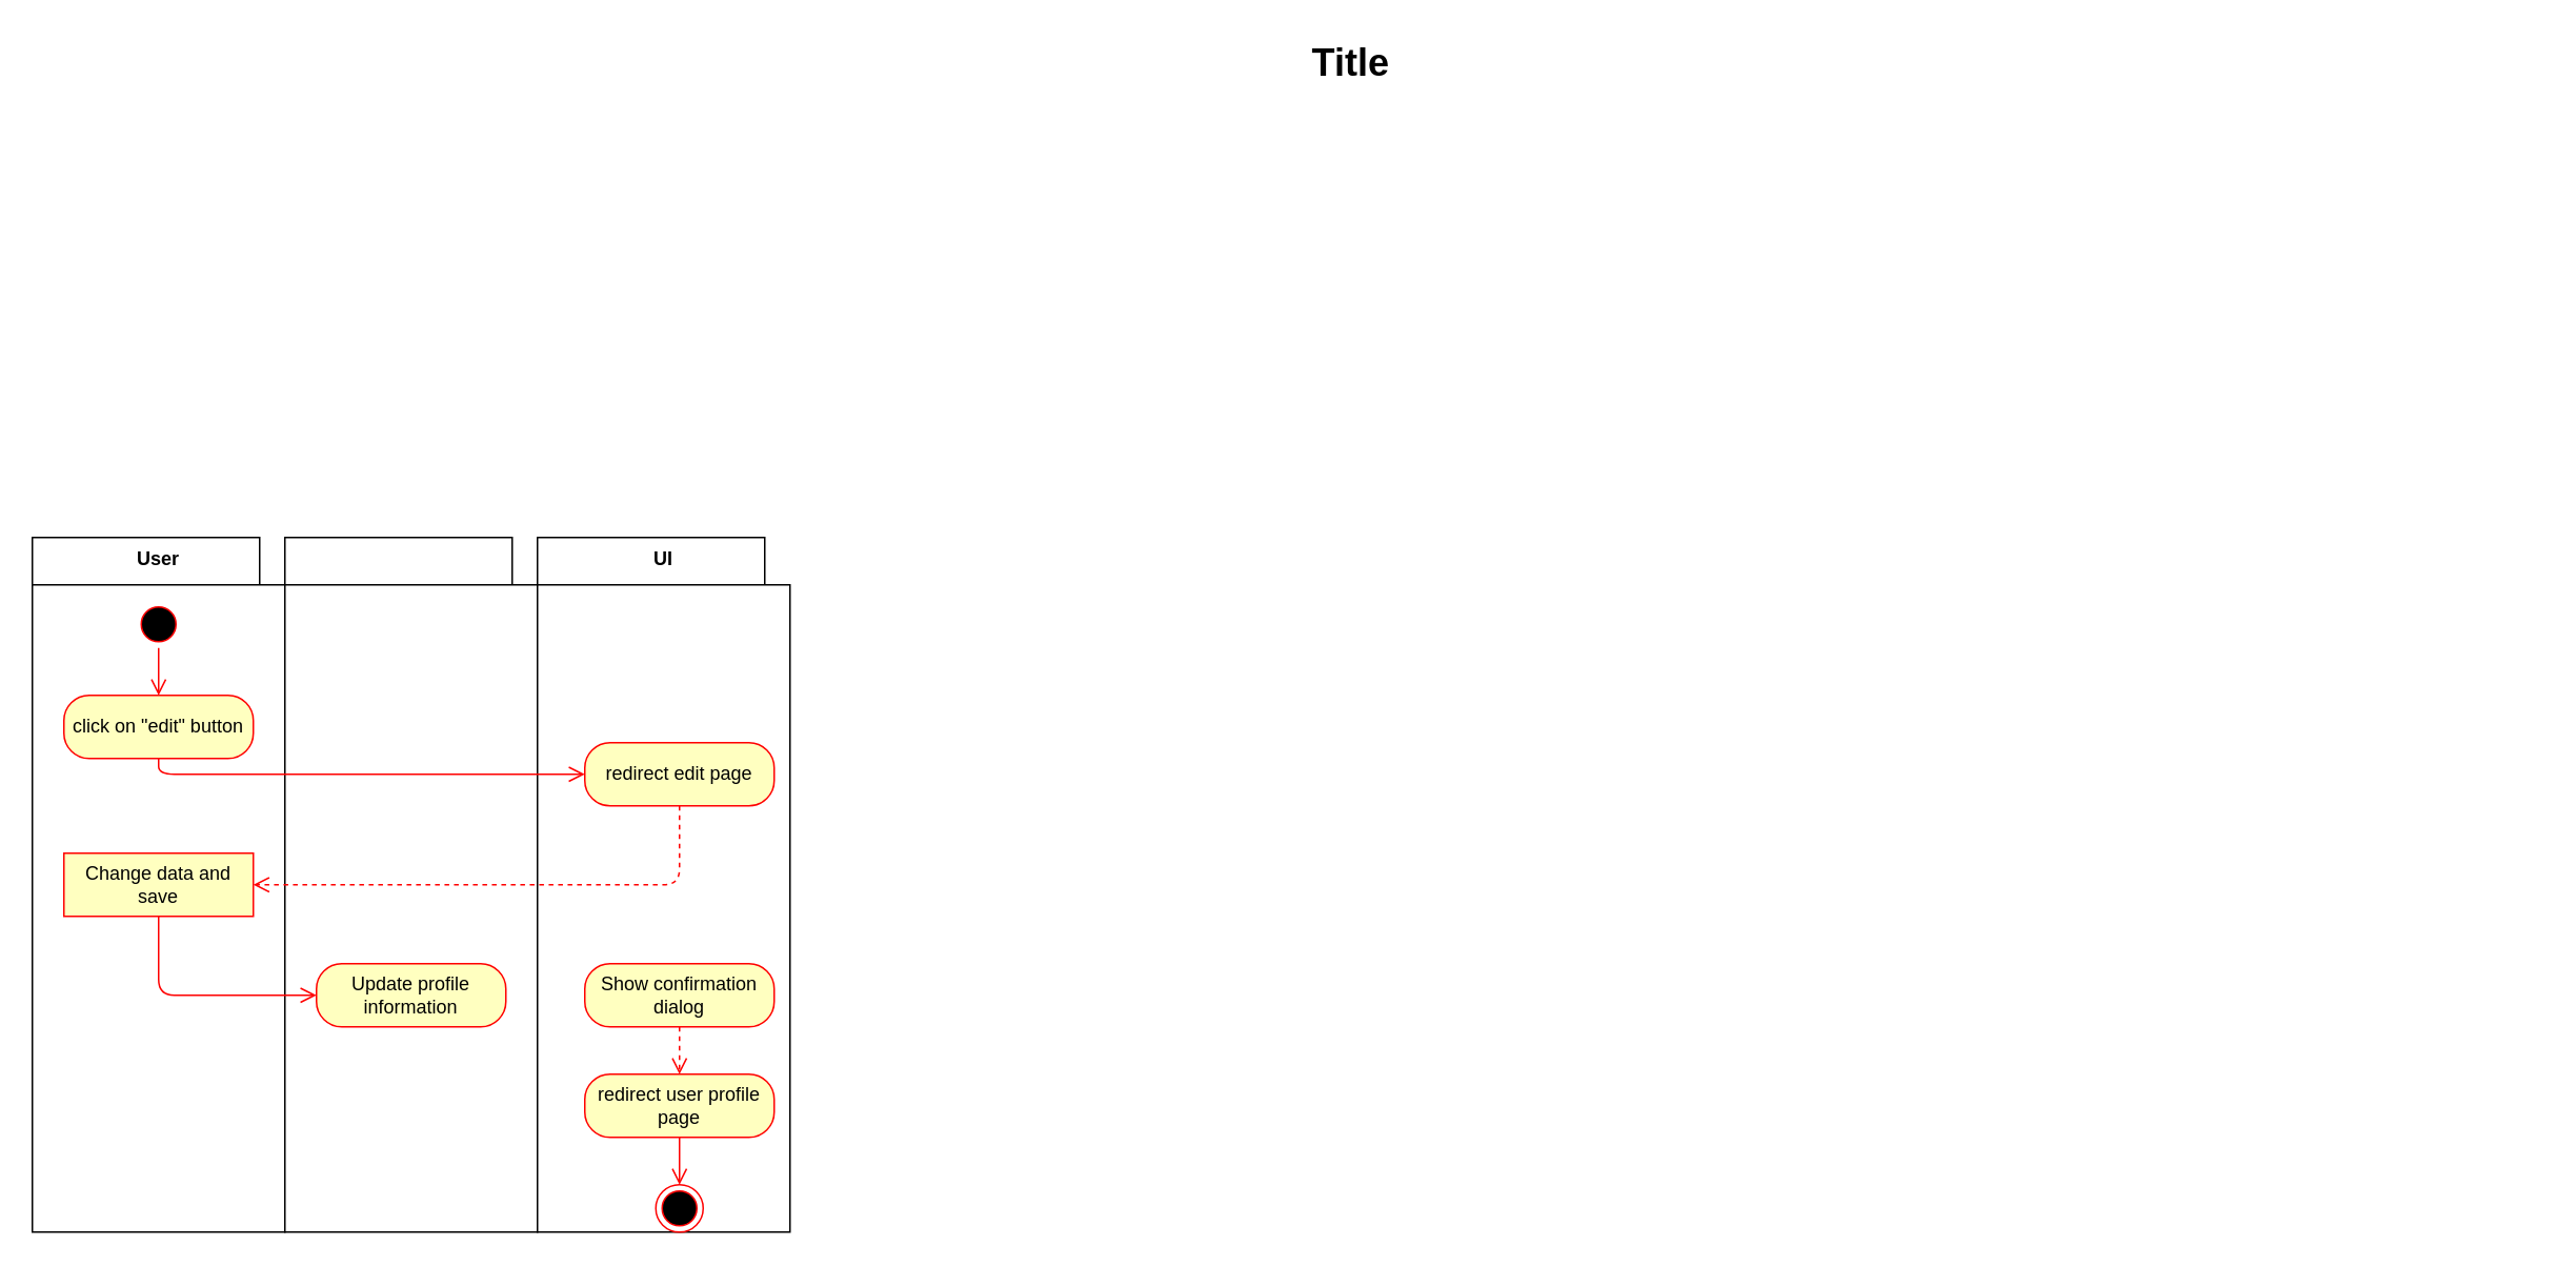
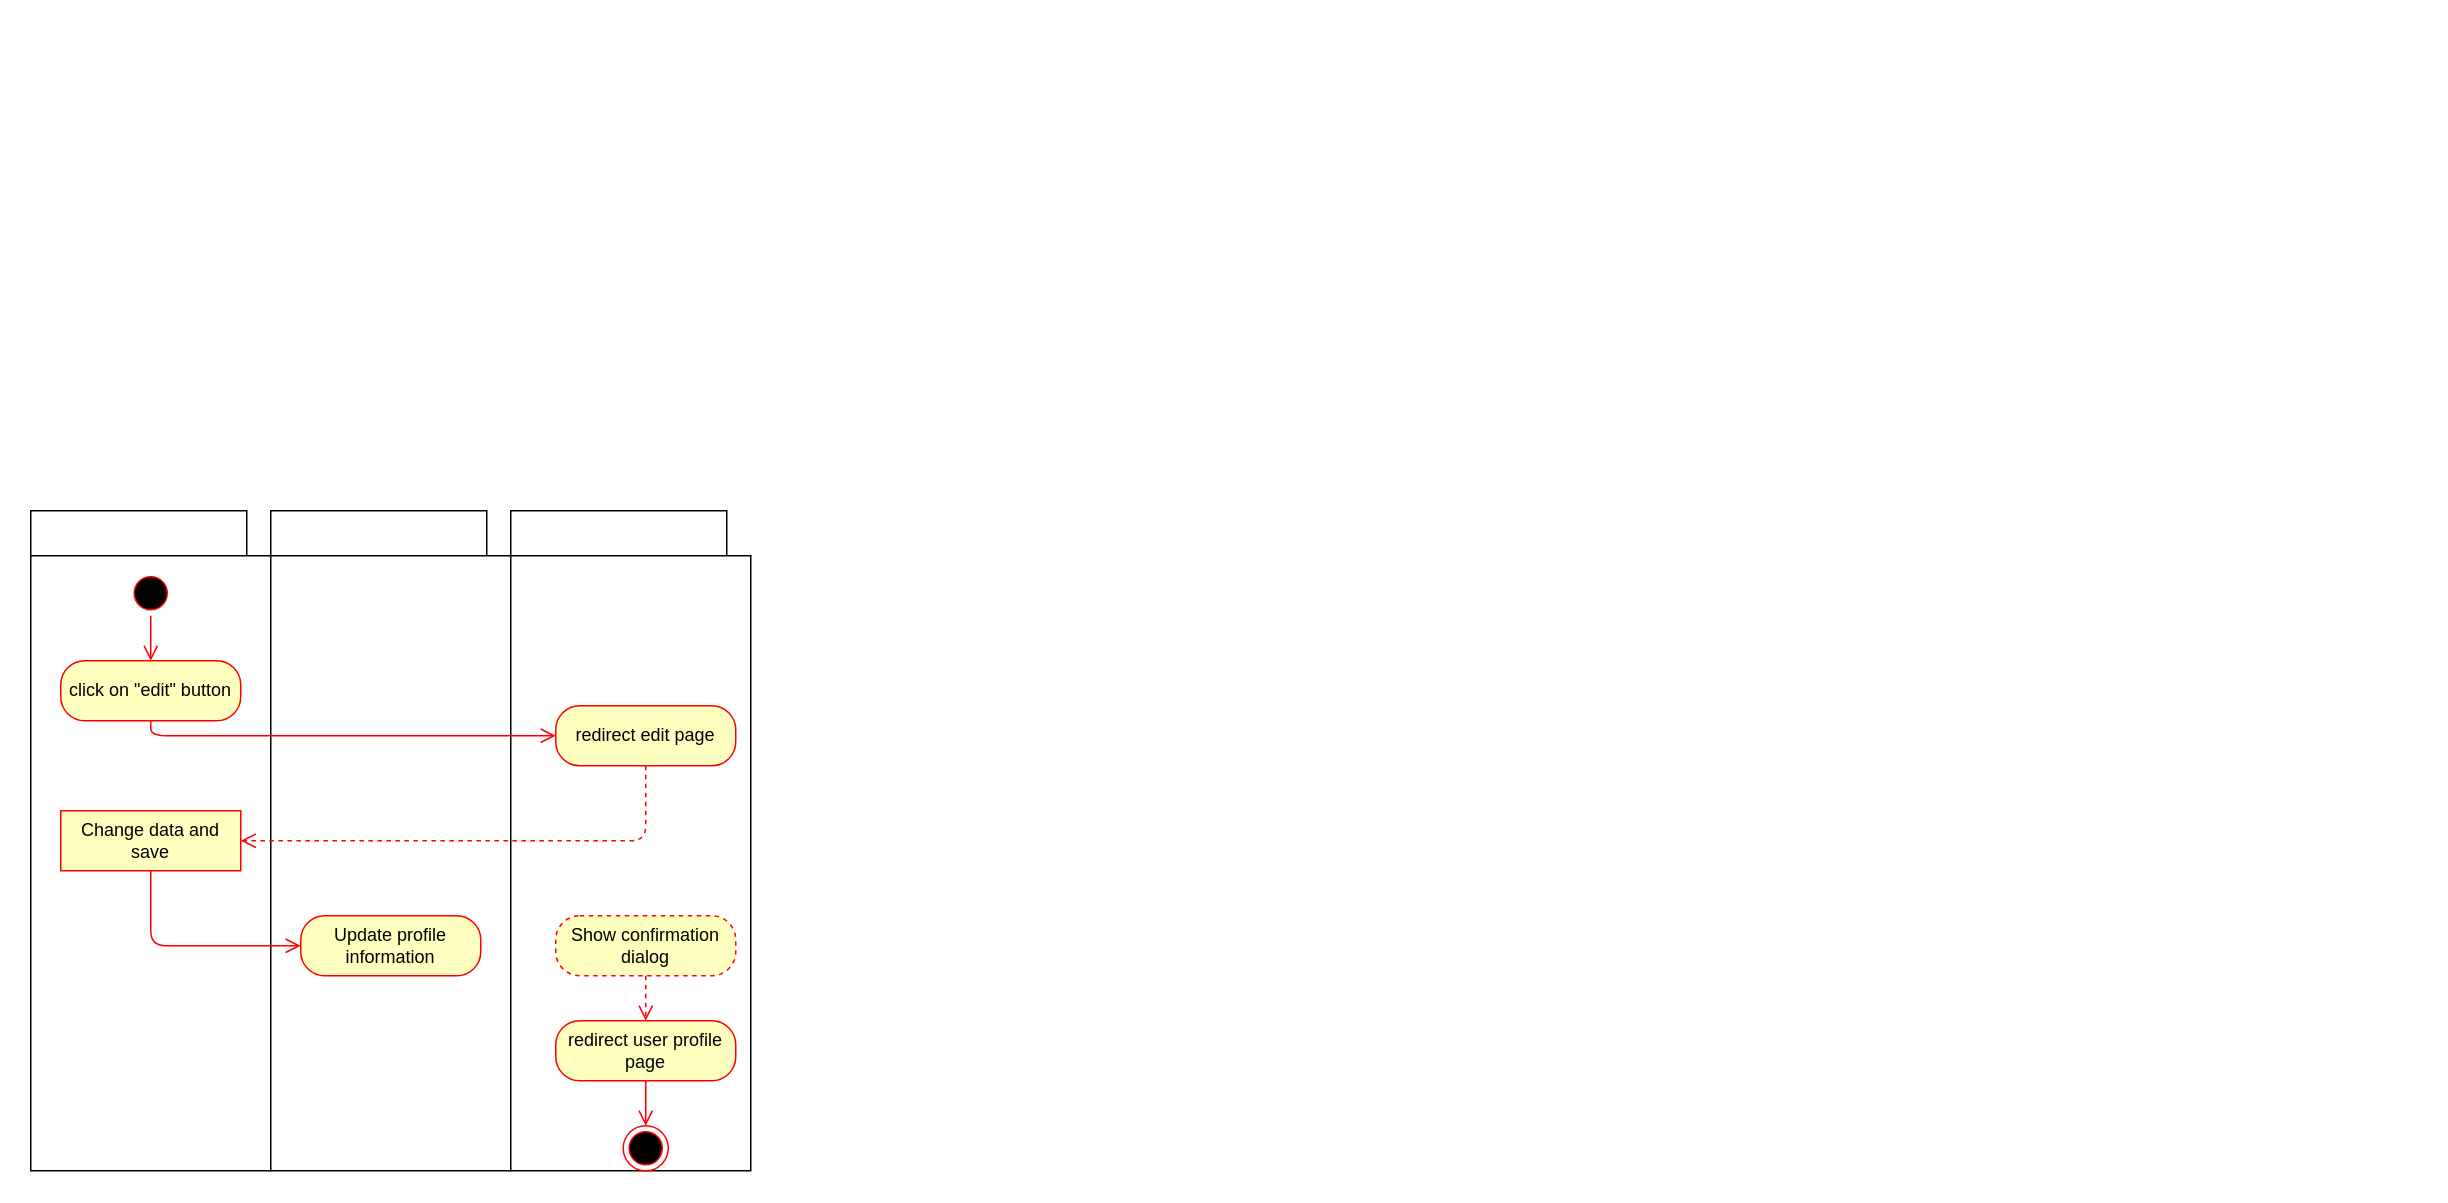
  <mxCell id="0" style=";html=1;" />
  <mxCell id="1" style=";html=1;" parent="0" />
- <mxCell id="2" value="Title" style="text;strokeColor=none;fillColor=none;html=1;fontSize=24;fontStyle=1;verticalAlign=middle;align=center;" parent="1" vertex="1"><mxGeometry x="100" y="20" width="1510" height="40" as="geometry" /></mxCell>
  <mxCell id="3" value="" style="shape=folder;fontStyle=1;spacingTop=10;tabWidth=160;tabHeight=30;tabPosition=left;html=1;" vertex="1" parent="1"><mxGeometry x="20" y="340" width="160" height="440" as="geometry" /></mxCell>
- <mxCell id="4" value="User" style="text;align=center;fontStyle=1;verticalAlign=middle;spacingLeft=3;spacingRight=3;strokeColor=none;rotatable=0;points=[[0,0.5],[1,0.5]];portConstraint=eastwest;" vertex="1" parent="1"><mxGeometry x="60" y="340" width="80" height="26" as="geometry" /></mxCell>
  <mxCell id="5" value="" style="shape=folder;fontStyle=1;spacingTop=10;tabWidth=160;tabHeight=30;tabPosition=left;html=1;" vertex="1" parent="1"><mxGeometry x="180" y="340" width="160" height="440" as="geometry" /></mxCell>
  <mxCell id="6" value="" style="shape=folder;fontStyle=1;spacingTop=10;tabWidth=160;tabHeight=30;tabPosition=left;html=1;" vertex="1" parent="1"><mxGeometry x="340" y="340" width="160" height="440" as="geometry" /></mxCell>
- <mxCell id="7" value="UI" style="text;align=center;fontStyle=1;verticalAlign=middle;spacingLeft=3;spacingRight=3;strokeColor=none;rotatable=0;points=[[0,0.5],[1,0.5]];portConstraint=eastwest;" vertex="1" parent="1"><mxGeometry x="380" y="340" width="80" height="26" as="geometry" /></mxCell>
  <mxCell id="8" value="" style="ellipse;html=1;shape=startState;fillColor=#000000;strokeColor=#ff0000;" vertex="1" parent="1"><mxGeometry x="85" y="380" width="30" height="30" as="geometry" /></mxCell>
  <mxCell id="9" value="" style="edgeStyle=orthogonalEdgeStyle;html=1;verticalAlign=bottom;endArrow=open;endSize=8;strokeColor=#ff0000;" edge="1" source="8" parent="1"><mxGeometry relative="1" as="geometry"><mxPoint x="100" y="440" as="targetPoint" /></mxGeometry></mxCell>
  <mxCell id="10" value="click on &quot;edit&quot; button" style="rounded=1;whiteSpace=wrap;html=1;arcSize=40;fontColor=#000000;fillColor=#ffffc0;strokeColor=#ff0000;" vertex="1" parent="1"><mxGeometry x="40" y="440" width="120" height="40" as="geometry" /></mxCell>
  <mxCell id="11" value="" style="edgeStyle=orthogonalEdgeStyle;html=1;verticalAlign=bottom;endArrow=open;endSize=8;strokeColor=#ff0000;exitX=0.5;exitY=1;exitDx=0;exitDy=0;entryX=0;entryY=0.5;entryDx=0;entryDy=0;" edge="1" source="10" parent="1" target="12"><mxGeometry relative="1" as="geometry"><mxPoint x="100" y="540" as="targetPoint" /><Array as="points"><mxPoint x="100" y="490" /></Array></mxGeometry></mxCell>
  <mxCell id="12" value="redirect edit page" style="rounded=1;whiteSpace=wrap;html=1;arcSize=40;fontColor=#000000;fillColor=#ffffc0;strokeColor=#ff0000;" vertex="1" parent="1"><mxGeometry x="370" y="470" width="120" height="40" as="geometry" /></mxCell>
  <mxCell id="13" value="" style="edgeStyle=orthogonalEdgeStyle;html=1;verticalAlign=bottom;endArrow=open;endSize=8;strokeColor=#ff0000;entryX=1;entryY=0.5;entryDx=0;entryDy=0;dashed=1;" edge="1" source="12" parent="1" target="14"><mxGeometry relative="1" as="geometry"><mxPoint x="430" y="570" as="targetPoint" /><Array as="points"><mxPoint x="430" y="560" /></Array></mxGeometry></mxCell>
  <mxCell id="14" value="Change data and save" style="whiteSpace=wrap;html=1;arcSize=40;fontColor=#000000;fillColor=#ffffc0;strokeColor=#ff0000;rounded=0;" vertex="1" parent="1"><mxGeometry x="40" y="540" width="120" height="40" as="geometry" /></mxCell>
  <mxCell id="15" value="" style="edgeStyle=orthogonalEdgeStyle;html=1;verticalAlign=bottom;endArrow=open;endSize=8;strokeColor=#ff0000;entryX=0;entryY=0.5;entryDx=0;entryDy=0;" edge="1" source="14" parent="1"><mxGeometry relative="1" as="geometry"><mxPoint x="200" y="630" as="targetPoint" /><Array as="points"><mxPoint x="100" y="630" /></Array></mxGeometry></mxCell>
- <mxCell id="16" value="Show confirmation dialog" style="rounded=1;whiteSpace=wrap;html=1;arcSize=40;fontColor=#000000;fillColor=#ffffc0;strokeColor=#ff0000;" vertex="1" parent="1"><mxGeometry x="370" y="610" width="120" height="40" as="geometry" /></mxCell>
+ <mxCell id="16" value="Show confirmation dialog" style="rounded=1;whiteSpace=wrap;html=1;arcSize=40;fontColor=#000000;fillColor=#ffffc0;strokeColor=#ff0000;dashed=1;" vertex="1" parent="1"><mxGeometry x="370" y="610" width="120" height="40" as="geometry" /></mxCell>
  <mxCell id="17" value="" style="edgeStyle=orthogonalEdgeStyle;html=1;verticalAlign=bottom;endArrow=open;endSize=8;strokeColor=#ff0000;entryX=0.5;entryY=0;entryDx=0;entryDy=0;dashed=1;" edge="1" source="16" parent="1" target="19"><mxGeometry relative="1" as="geometry"><mxPoint x="430" y="680" as="targetPoint" /></mxGeometry></mxCell>
  <mxCell id="18" value="Update profile information" style="rounded=1;whiteSpace=wrap;html=1;arcSize=40;fontColor=#000000;fillColor=#ffffc0;strokeColor=#ff0000;" vertex="1" parent="1"><mxGeometry x="200" y="610" width="120" height="40" as="geometry" /></mxCell>
  <mxCell id="19" value="redirect user profile page" style="rounded=1;whiteSpace=wrap;html=1;arcSize=40;fontColor=#000000;fillColor=#ffffc0;strokeColor=#ff0000;" vertex="1" parent="1"><mxGeometry x="370" y="680" width="120" height="40" as="geometry" /></mxCell>
  <mxCell id="20" value="" style="edgeStyle=orthogonalEdgeStyle;html=1;verticalAlign=bottom;endArrow=open;endSize=8;strokeColor=#ff0000;entryX=0.5;entryY=0;entryDx=0;entryDy=0;" edge="1" source="19" parent="1" target="21"><mxGeometry relative="1" as="geometry"><mxPoint x="260" y="820" as="targetPoint" /></mxGeometry></mxCell>
  <mxCell id="21" value="" style="ellipse;html=1;shape=endState;fillColor=#000000;strokeColor=#ff0000;" vertex="1" parent="1"><mxGeometry x="415" y="750" width="30" height="30" as="geometry" /></mxCell>
